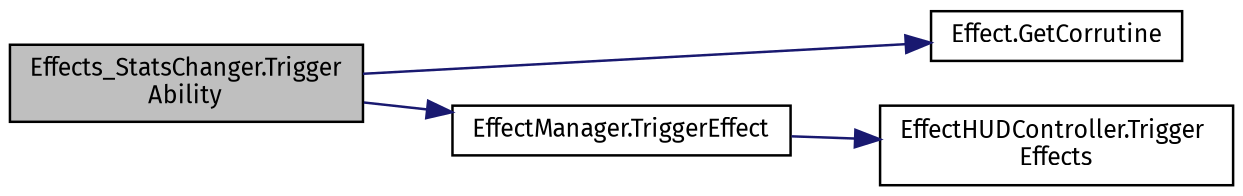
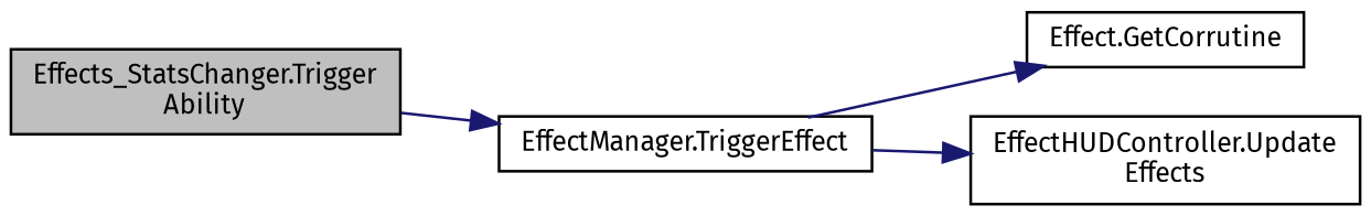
  digraph {
    fontname="Fira Sans"
    rankdir=LR
    node [color=black fillcolor=white fontname="Fira Sans" fontsize=10 shape=record style=filled]
    edge [color=midnightblue fontname="Fira Sans" fontsize=10 labelfontname=Helvetica labelfontsize=10 style=solid]
    n1 [fillcolor=grey75 fontcolor=black height=0.2 label="Effects_StatsChanger.Trigger\lAbility" width=0.4]
    n2 [height=0.2 label="EffectManager.TriggerEffect" width=0.4]
    n3 [height=0.2 label="Effect.GetCorrutine" width=0.4]
-   n4 [height=0.2 label="EffectHUDController.Trigger\lEffects" width=0.4]
+   n4 [height=0.2 label="EffectHUDController.Update\lEffects" width=0.4]
    n1 -> n2
-   n1 -> n3
+   n2 -> n3
    n2 -> n4
  }
